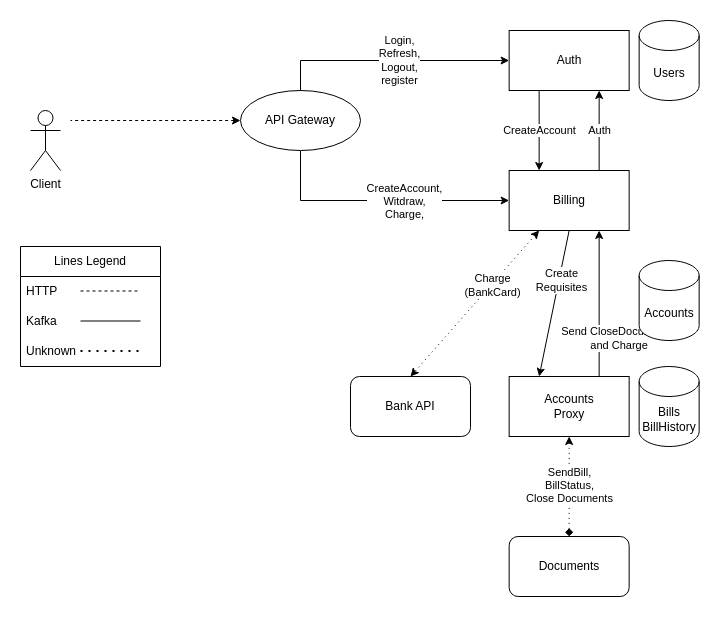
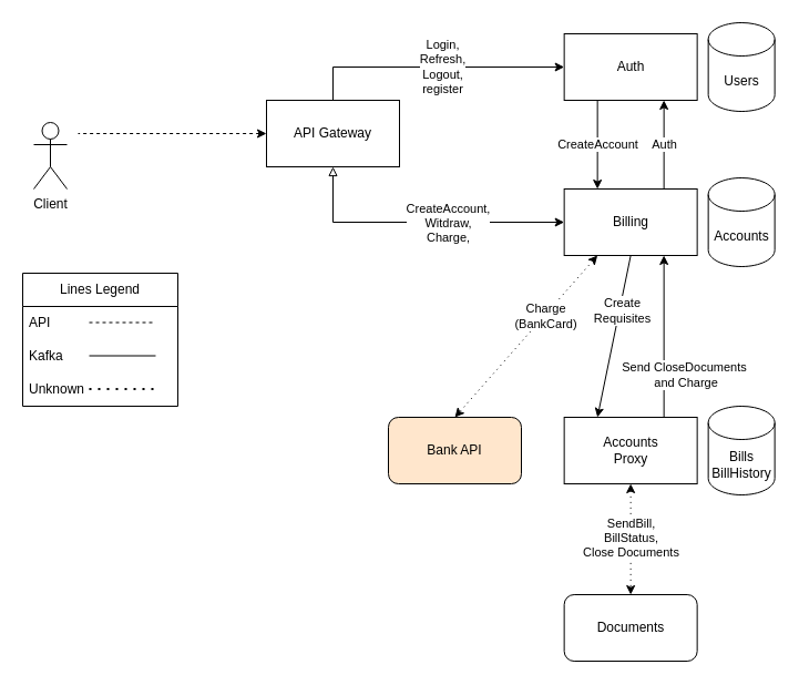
  <mxCell id="0" />
  <mxCell id="1" parent="0" />
  <mxCell id="2" style="edgeStyle=orthogonalEdgeStyle;rounded=0;orthogonalLoop=1;jettySize=auto;html=1;startArrow=classic;startFill=1;endArrow=none;endFill=0;exitX=0;exitY=0.5;exitDx=0;exitDy=0;entryX=0.5;entryY=0;entryDx=0;entryDy=0;" parent="1" source="6" target="35" edge="1"><mxGeometry relative="1" as="geometry"><mxPoint x="70" y="100" as="targetPoint" /><mxPoint x="210" y="50" as="sourcePoint" /><Array as="points"><mxPoint x="300" y="60" /></Array></mxGeometry></mxCell>
  <mxCell id="3" value="Login, &lt;br&gt;Refresh, &lt;br&gt;Logout, &lt;br&gt;register" style="edgeLabel;html=1;align=center;verticalAlign=middle;resizable=0;points=[];" parent="2" vertex="1" connectable="0"><mxGeometry x="0.178" y="-1" relative="1" as="geometry"><mxPoint x="31" as="offset" /></mxGeometry></mxCell>
  <mxCell id="4" style="edgeStyle=orthogonalEdgeStyle;rounded=0;orthogonalLoop=1;jettySize=auto;html=1;exitX=0.25;exitY=1;exitDx=0;exitDy=0;entryX=0.25;entryY=0;entryDx=0;entryDy=0;" parent="1" source="6" target="17" edge="1"><mxGeometry relative="1" as="geometry" /></mxCell>
  <mxCell id="5" value="CreateAccount" style="edgeLabel;html=1;align=center;verticalAlign=middle;resizable=0;points=[];" parent="4" vertex="1" connectable="0"><mxGeometry x="-0.025" relative="1" as="geometry"><mxPoint as="offset" /></mxGeometry></mxCell>
  <mxCell id="6" value="Auth" style="rounded=0;whiteSpace=wrap;html=1;" parent="1" vertex="1"><mxGeometry x="508.65" y="30" width="120" height="60" as="geometry" /></mxCell>
- <mxCell id="7" style="edgeStyle=orthogonalEdgeStyle;rounded=0;orthogonalLoop=1;jettySize=auto;html=1;startArrow=classic;startFill=1;endArrow=none;endFill=0;entryX=0.5;entryY=1;entryDx=0;entryDy=0;exitX=0;exitY=0.5;exitDx=0;exitDy=0;" parent="1" source="17" target="35" edge="1"><mxGeometry relative="1" as="geometry"><mxPoint x="70" y="130" as="targetPoint" /><mxPoint x="200" y="200" as="sourcePoint" /></mxGeometry></mxCell>
+ <mxCell id="7" style="edgeStyle=orthogonalEdgeStyle;rounded=0;orthogonalLoop=1;jettySize=auto;html=1;startArrow=classic;startFill=1;endArrow=block;endFill=0;entryX=0.5;entryY=1;entryDx=0;entryDy=0;exitX=0;exitY=0.5;exitDx=0;exitDy=0;" parent="1" source="17" target="35" edge="1"><mxGeometry relative="1" as="geometry"><mxPoint x="70" y="130" as="targetPoint" /><mxPoint x="200" y="200" as="sourcePoint" /></mxGeometry></mxCell>
  <mxCell id="8" value="CreateAccount,&lt;br&gt;Witdraw,&lt;br&gt;Charge," style="edgeLabel;html=1;align=center;verticalAlign=middle;resizable=0;points=[];" parent="7" vertex="1" connectable="0"><mxGeometry x="-0.188" relative="1" as="geometry"><mxPoint as="offset" /></mxGeometry></mxCell>
  <mxCell id="9" style="edgeStyle=orthogonalEdgeStyle;rounded=0;orthogonalLoop=1;jettySize=auto;html=1;exitX=0.75;exitY=0;exitDx=0;exitDy=0;entryX=0.75;entryY=1;entryDx=0;entryDy=0;" parent="1" source="17" target="6" edge="1"><mxGeometry relative="1" as="geometry" /></mxCell>
  <mxCell id="10" value="Auth" style="edgeLabel;html=1;align=center;verticalAlign=middle;resizable=0;points=[];" parent="9" vertex="1" connectable="0"><mxGeometry x="0.025" relative="1" as="geometry"><mxPoint as="offset" /></mxGeometry></mxCell>
  <mxCell id="11" style="rounded=0;orthogonalLoop=1;jettySize=auto;html=1;exitX=0.25;exitY=1;exitDx=0;exitDy=0;entryX=0.5;entryY=0;entryDx=0;entryDy=0;dashed=1;dashPattern=1 4;startArrow=classic;startFill=1;" parent="1" source="17" target="22" edge="1"><mxGeometry relative="1" as="geometry" /></mxCell>
  <mxCell id="12" value="Charge&lt;br&gt;(BankCard)" style="edgeLabel;html=1;align=center;verticalAlign=middle;resizable=0;points=[];" parent="11" vertex="1" connectable="0"><mxGeometry x="-0.261" relative="1" as="geometry"><mxPoint as="offset" /></mxGeometry></mxCell>
  <mxCell id="13" style="rounded=0;orthogonalLoop=1;jettySize=auto;html=1;exitX=0.5;exitY=1;exitDx=0;exitDy=0;entryX=0.25;entryY=0;entryDx=0;entryDy=0;" parent="1" source="17" target="20" edge="1"><mxGeometry relative="1" as="geometry" /></mxCell>
  <mxCell id="14" value="Create&lt;br&gt;Requisites" style="edgeLabel;html=1;align=center;verticalAlign=middle;resizable=0;points=[];" parent="13" vertex="1" connectable="0"><mxGeometry x="-0.33" y="2" relative="1" as="geometry"><mxPoint as="offset" /></mxGeometry></mxCell>
  <mxCell id="15" style="rounded=0;orthogonalLoop=1;jettySize=auto;html=1;exitX=0.75;exitY=1;exitDx=0;exitDy=0;entryX=0.75;entryY=0;entryDx=0;entryDy=0;startArrow=classic;startFill=1;endArrow=none;endFill=0;" parent="1" source="17" target="20" edge="1"><mxGeometry relative="1" as="geometry" /></mxCell>
  <mxCell id="16" value="Send CloseDocuments&lt;br&gt;&amp;nbsp;and Charge" style="edgeLabel;html=1;align=center;verticalAlign=middle;resizable=0;points=[];" parent="15" vertex="1" connectable="0"><mxGeometry x="0.305" y="1" relative="1" as="geometry"><mxPoint x="17" y="12" as="offset" /></mxGeometry></mxCell>
  <mxCell id="17" value="Billing" style="rounded=0;whiteSpace=wrap;html=1;" parent="1" vertex="1"><mxGeometry x="508.65" y="170" width="120" height="60" as="geometry" /></mxCell>
- <mxCell id="18" style="edgeStyle=orthogonalEdgeStyle;rounded=0;orthogonalLoop=1;jettySize=auto;html=1;entryX=0.5;entryY=0;entryDx=0;entryDy=0;startArrow=classic;startFill=1;endArrow=diamond;endFill=1;exitX=0.5;exitY=1;exitDx=0;exitDy=0;dashed=1;dashPattern=1 4;" parent="1" source="20" target="21" edge="1"><mxGeometry relative="1" as="geometry"><mxPoint x="578.65" y="446" as="sourcePoint" /></mxGeometry></mxCell>
+ <mxCell id="18" style="edgeStyle=orthogonalEdgeStyle;rounded=0;orthogonalLoop=1;jettySize=auto;html=1;entryX=0.5;entryY=0;entryDx=0;entryDy=0;startArrow=classic;startFill=1;endArrow=classic;endFill=1;exitX=0.5;exitY=1;exitDx=0;exitDy=0;dashed=1;dashPattern=1 4;" parent="1" source="20" target="21" edge="1"><mxGeometry relative="1" as="geometry"><mxPoint x="578.65" y="446" as="sourcePoint" /></mxGeometry></mxCell>
  <mxCell id="19" value="SendBill,&lt;br&gt;BillStatus,&lt;br&gt;Close Documents" style="edgeLabel;html=1;align=center;verticalAlign=middle;resizable=0;points=[];" parent="18" vertex="1" connectable="0"><mxGeometry x="-0.4" relative="1" as="geometry"><mxPoint y="18" as="offset" /></mxGeometry></mxCell>
  <mxCell id="20" value="Accounts&lt;br&gt;Proxy" style="rounded=0;whiteSpace=wrap;html=1;" parent="1" vertex="1"><mxGeometry x="508.65" y="376" width="120" height="60" as="geometry" /></mxCell>
  <mxCell id="21" value="Documents" style="rounded=1;whiteSpace=wrap;html=1;" parent="1" vertex="1"><mxGeometry x="508.65" y="536" width="120" height="60" as="geometry" /></mxCell>
- <mxCell id="22" value="Bank API" style="rounded=1;whiteSpace=wrap;html=1;" parent="1" vertex="1"><mxGeometry x="350" y="376" width="120" height="60" as="geometry" /></mxCell>
+ <mxCell id="22" value="Bank API" style="rounded=1;whiteSpace=wrap;html=1;fillColor=#ffe6cc;" parent="1" vertex="1"><mxGeometry x="350" y="376" width="120" height="60" as="geometry" /></mxCell>
  <mxCell id="23" value="Users" style="shape=cylinder3;whiteSpace=wrap;html=1;boundedLbl=1;backgroundOutline=1;size=15;" parent="1" vertex="1"><mxGeometry x="638.65" y="20" width="60" height="80" as="geometry" /></mxCell>
  <mxCell id="24" value="Bills&lt;br&gt;BillHistory" style="shape=cylinder3;whiteSpace=wrap;html=1;boundedLbl=1;backgroundOutline=1;size=15;" parent="1" vertex="1"><mxGeometry x="638.65" y="366" width="60" height="80" as="geometry" /></mxCell>
- <mxCell id="25" value="Accounts" style="shape=cylinder3;whiteSpace=wrap;html=1;boundedLbl=1;backgroundOutline=1;size=15;" parent="1" vertex="1"><mxGeometry x="638.65" y="260" width="60" height="80" as="geometry" /></mxCell>
+ <mxCell id="25" value="Accounts" style="shape=cylinder3;whiteSpace=wrap;html=1;boundedLbl=1;backgroundOutline=1;size=15;" parent="1" vertex="1"><mxGeometry x="638.65" y="160" width="60" height="80" as="geometry" /></mxCell>
  <mxCell id="26" value="Client" style="shape=umlActor;verticalLabelPosition=bottom;verticalAlign=top;html=1;outlineConnect=0;" parent="1" vertex="1"><mxGeometry x="30" y="110" width="30" height="60" as="geometry" /></mxCell>
  <mxCell id="27" value="Lines Legend" style="swimlane;fontStyle=0;childLayout=stackLayout;horizontal=1;startSize=30;horizontalStack=0;resizeParent=1;resizeParentMax=0;resizeLast=0;collapsible=1;marginBottom=0;whiteSpace=wrap;html=1;" parent="1" vertex="1"><mxGeometry x="20" y="246" width="140" height="120" as="geometry"><mxRectangle x="550" y="10" width="110" height="30" as="alternateBounds" /></mxGeometry></mxCell>
- <mxCell id="28" value="HTTP" style="text;strokeColor=none;fillColor=none;align=left;verticalAlign=middle;spacingLeft=4;spacingRight=4;overflow=hidden;points=[[0,0.5],[1,0.5]];portConstraint=eastwest;rotatable=0;whiteSpace=wrap;html=1;" parent="27" vertex="1"><mxGeometry y="30" width="140" height="30" as="geometry" /></mxCell>
+ <mxCell id="28" value="API" style="text;strokeColor=none;fillColor=none;align=left;verticalAlign=middle;spacingLeft=4;spacingRight=4;overflow=hidden;points=[[0,0.5],[1,0.5]];portConstraint=eastwest;rotatable=0;whiteSpace=wrap;html=1;" parent="27" vertex="1"><mxGeometry y="30" width="140" height="30" as="geometry" /></mxCell>
  <mxCell id="29" value="" style="endArrow=none;dashed=1;html=1;rounded=0;" parent="27" edge="1"><mxGeometry width="50" height="50" relative="1" as="geometry"><mxPoint x="60" y="44.5" as="sourcePoint" /><mxPoint x="120" y="44.5" as="targetPoint" /></mxGeometry></mxCell>
  <mxCell id="30" value="" style="endArrow=none;html=1;rounded=0;" parent="27" edge="1"><mxGeometry width="50" height="50" relative="1" as="geometry"><mxPoint x="60" y="74.5" as="sourcePoint" /><mxPoint x="120" y="74.5" as="targetPoint" /></mxGeometry></mxCell>
  <mxCell id="31" value="Kafka" style="text;strokeColor=none;fillColor=none;align=left;verticalAlign=middle;spacingLeft=4;spacingRight=4;overflow=hidden;points=[[0,0.5],[1,0.5]];portConstraint=eastwest;rotatable=0;whiteSpace=wrap;html=1;" parent="27" vertex="1"><mxGeometry y="60" width="140" height="30" as="geometry" /></mxCell>
  <mxCell id="32" value="Unknown" style="text;strokeColor=none;fillColor=none;align=left;verticalAlign=middle;spacingLeft=4;spacingRight=4;overflow=hidden;points=[[0,0.5],[1,0.5]];portConstraint=eastwest;rotatable=0;whiteSpace=wrap;html=1;" parent="27" vertex="1"><mxGeometry y="90" width="140" height="30" as="geometry" /></mxCell>
  <mxCell id="33" value="" style="endArrow=none;dashed=1;html=1;dashPattern=1 3;strokeWidth=2;rounded=0;" parent="27" edge="1"><mxGeometry width="50" height="50" relative="1" as="geometry"><mxPoint x="60" y="104.5" as="sourcePoint" /><mxPoint x="120" y="104.5" as="targetPoint" /></mxGeometry></mxCell>
  <mxCell id="34" style="edgeStyle=orthogonalEdgeStyle;rounded=0;orthogonalLoop=1;jettySize=auto;html=1;exitX=0;exitY=0.5;exitDx=0;exitDy=0;startArrow=classic;startFill=1;endArrow=none;endFill=0;dashed=1;" parent="1" source="35" edge="1"><mxGeometry relative="1" as="geometry"><mxPoint x="70" y="120" as="targetPoint" /></mxGeometry></mxCell>
- <mxCell id="35" value="API Gateway" style="ellipse;whiteSpace=wrap;html=1;" parent="1" vertex="1"><mxGeometry x="240" y="90" width="120" height="60" as="geometry" /></mxCell>
+ <mxCell id="35" value="API Gateway" style="rounded=0;whiteSpace=wrap;html=1;" parent="1" vertex="1"><mxGeometry x="240" y="90" width="120" height="60" as="geometry" /></mxCell>
